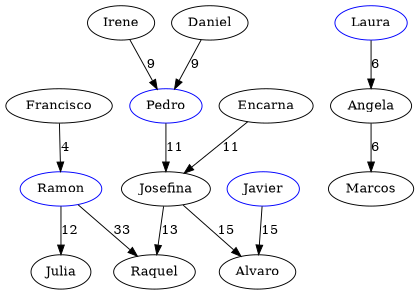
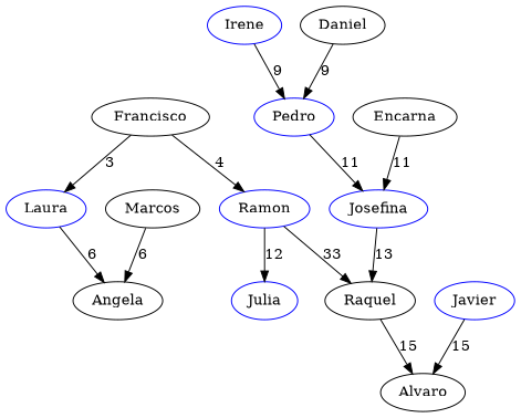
  strict digraph {
    edge [color=black]
    n1 [label=Francisco]
    n2 [color=blue label=Laura]
    n3 [color=blue label=Ramon]
    n4 [label=Angela]
    n5 [label=Raquel]
-   n6 [label=Julia]
+   n6 [label=Julia color=blue]
    n7 [color=black label=Marcos]
-   n8 [label=Irene]
+   n8 [label=Irene color=blue]
    n9 [color=blue label=Pedro]
-   n10 [color=black label=Josefina]
+   n10 [color=blue label=Josefina]
    n11 [label=Daniel]
    n12 [label=Alvaro]
    n13 [label=Encarna]
    n14 [color=blue label=Javier]
+   n1 -> n2 [label=3]
    n1 -> n3 [label=4]
    n2 -> n4 [label=6]
    n3 -> n5 [label=33]
    n3 -> n6 [label=12]
-   n4 -> n7 [label=6]
+   n7 -> n4 [label=6]
    n8 -> n9 [label=9]
    n9 -> n10 [label=11]
    n10 -> n5 [label=13]
-   n10 -> n12 [label=15]
+   n5 -> n12 [label=15]
    n11 -> n9 [label=9]
    n13 -> n10 [label=11]
    n14 -> n12 [label=15]
  }
